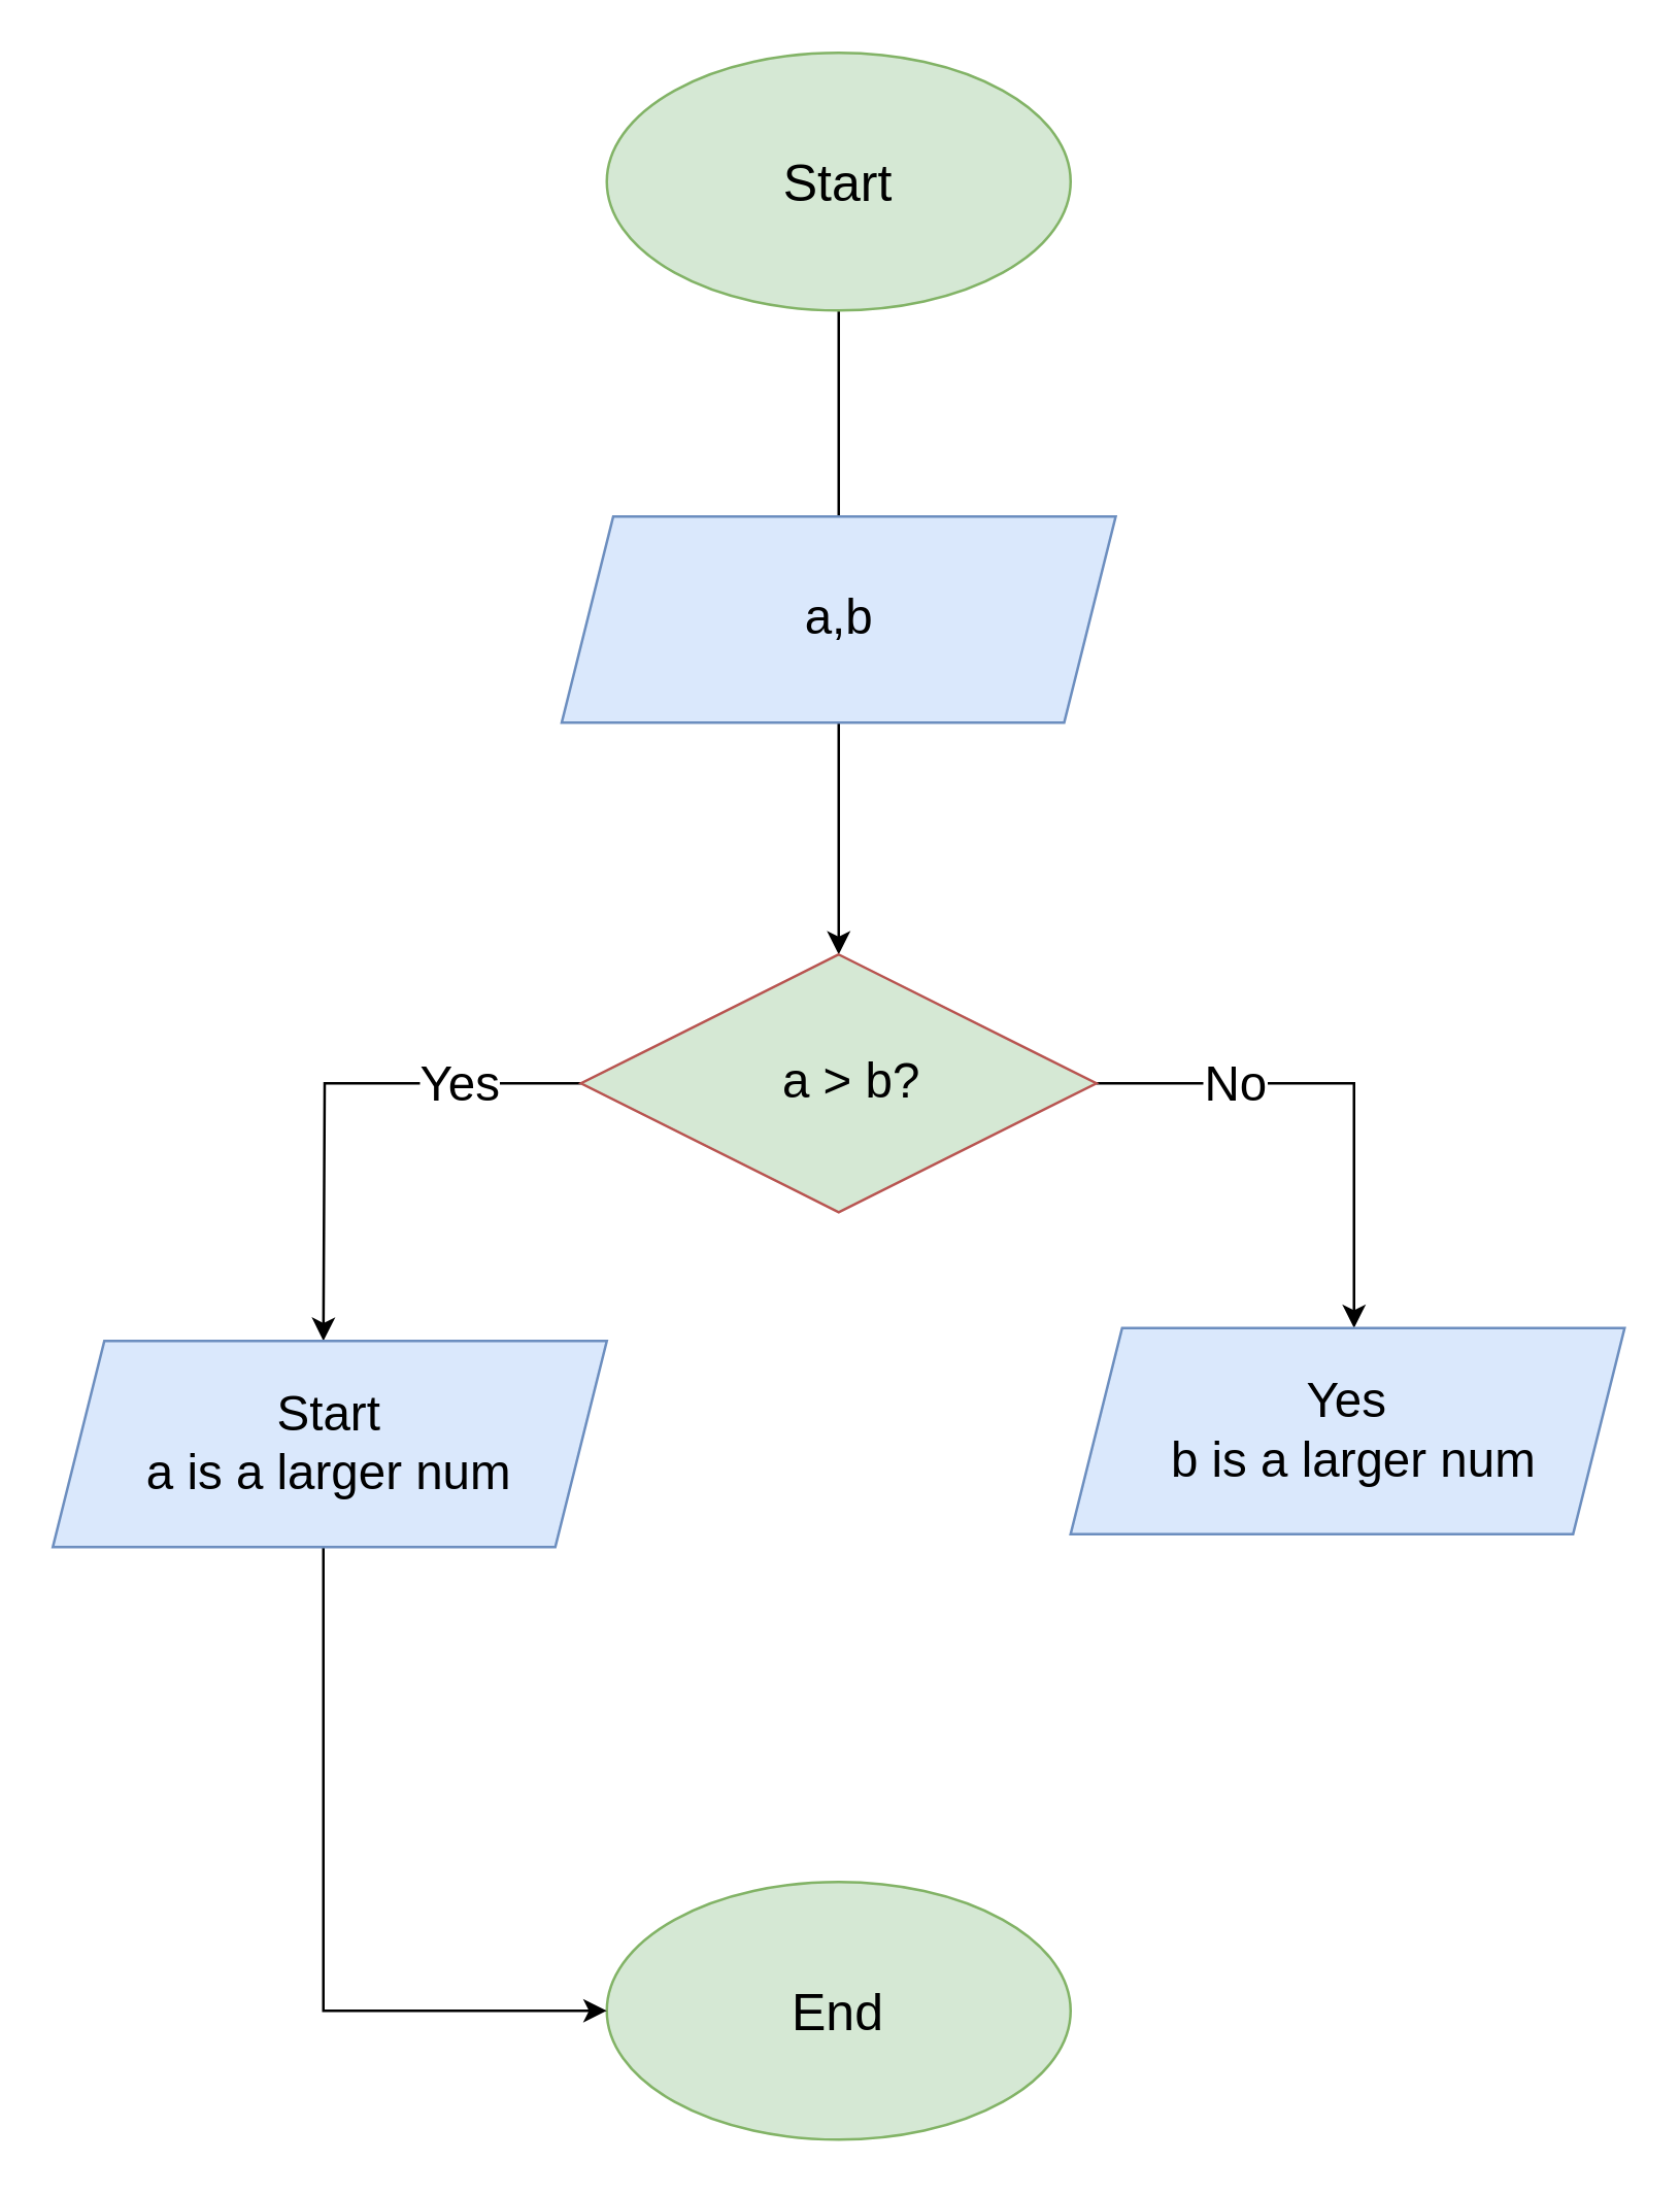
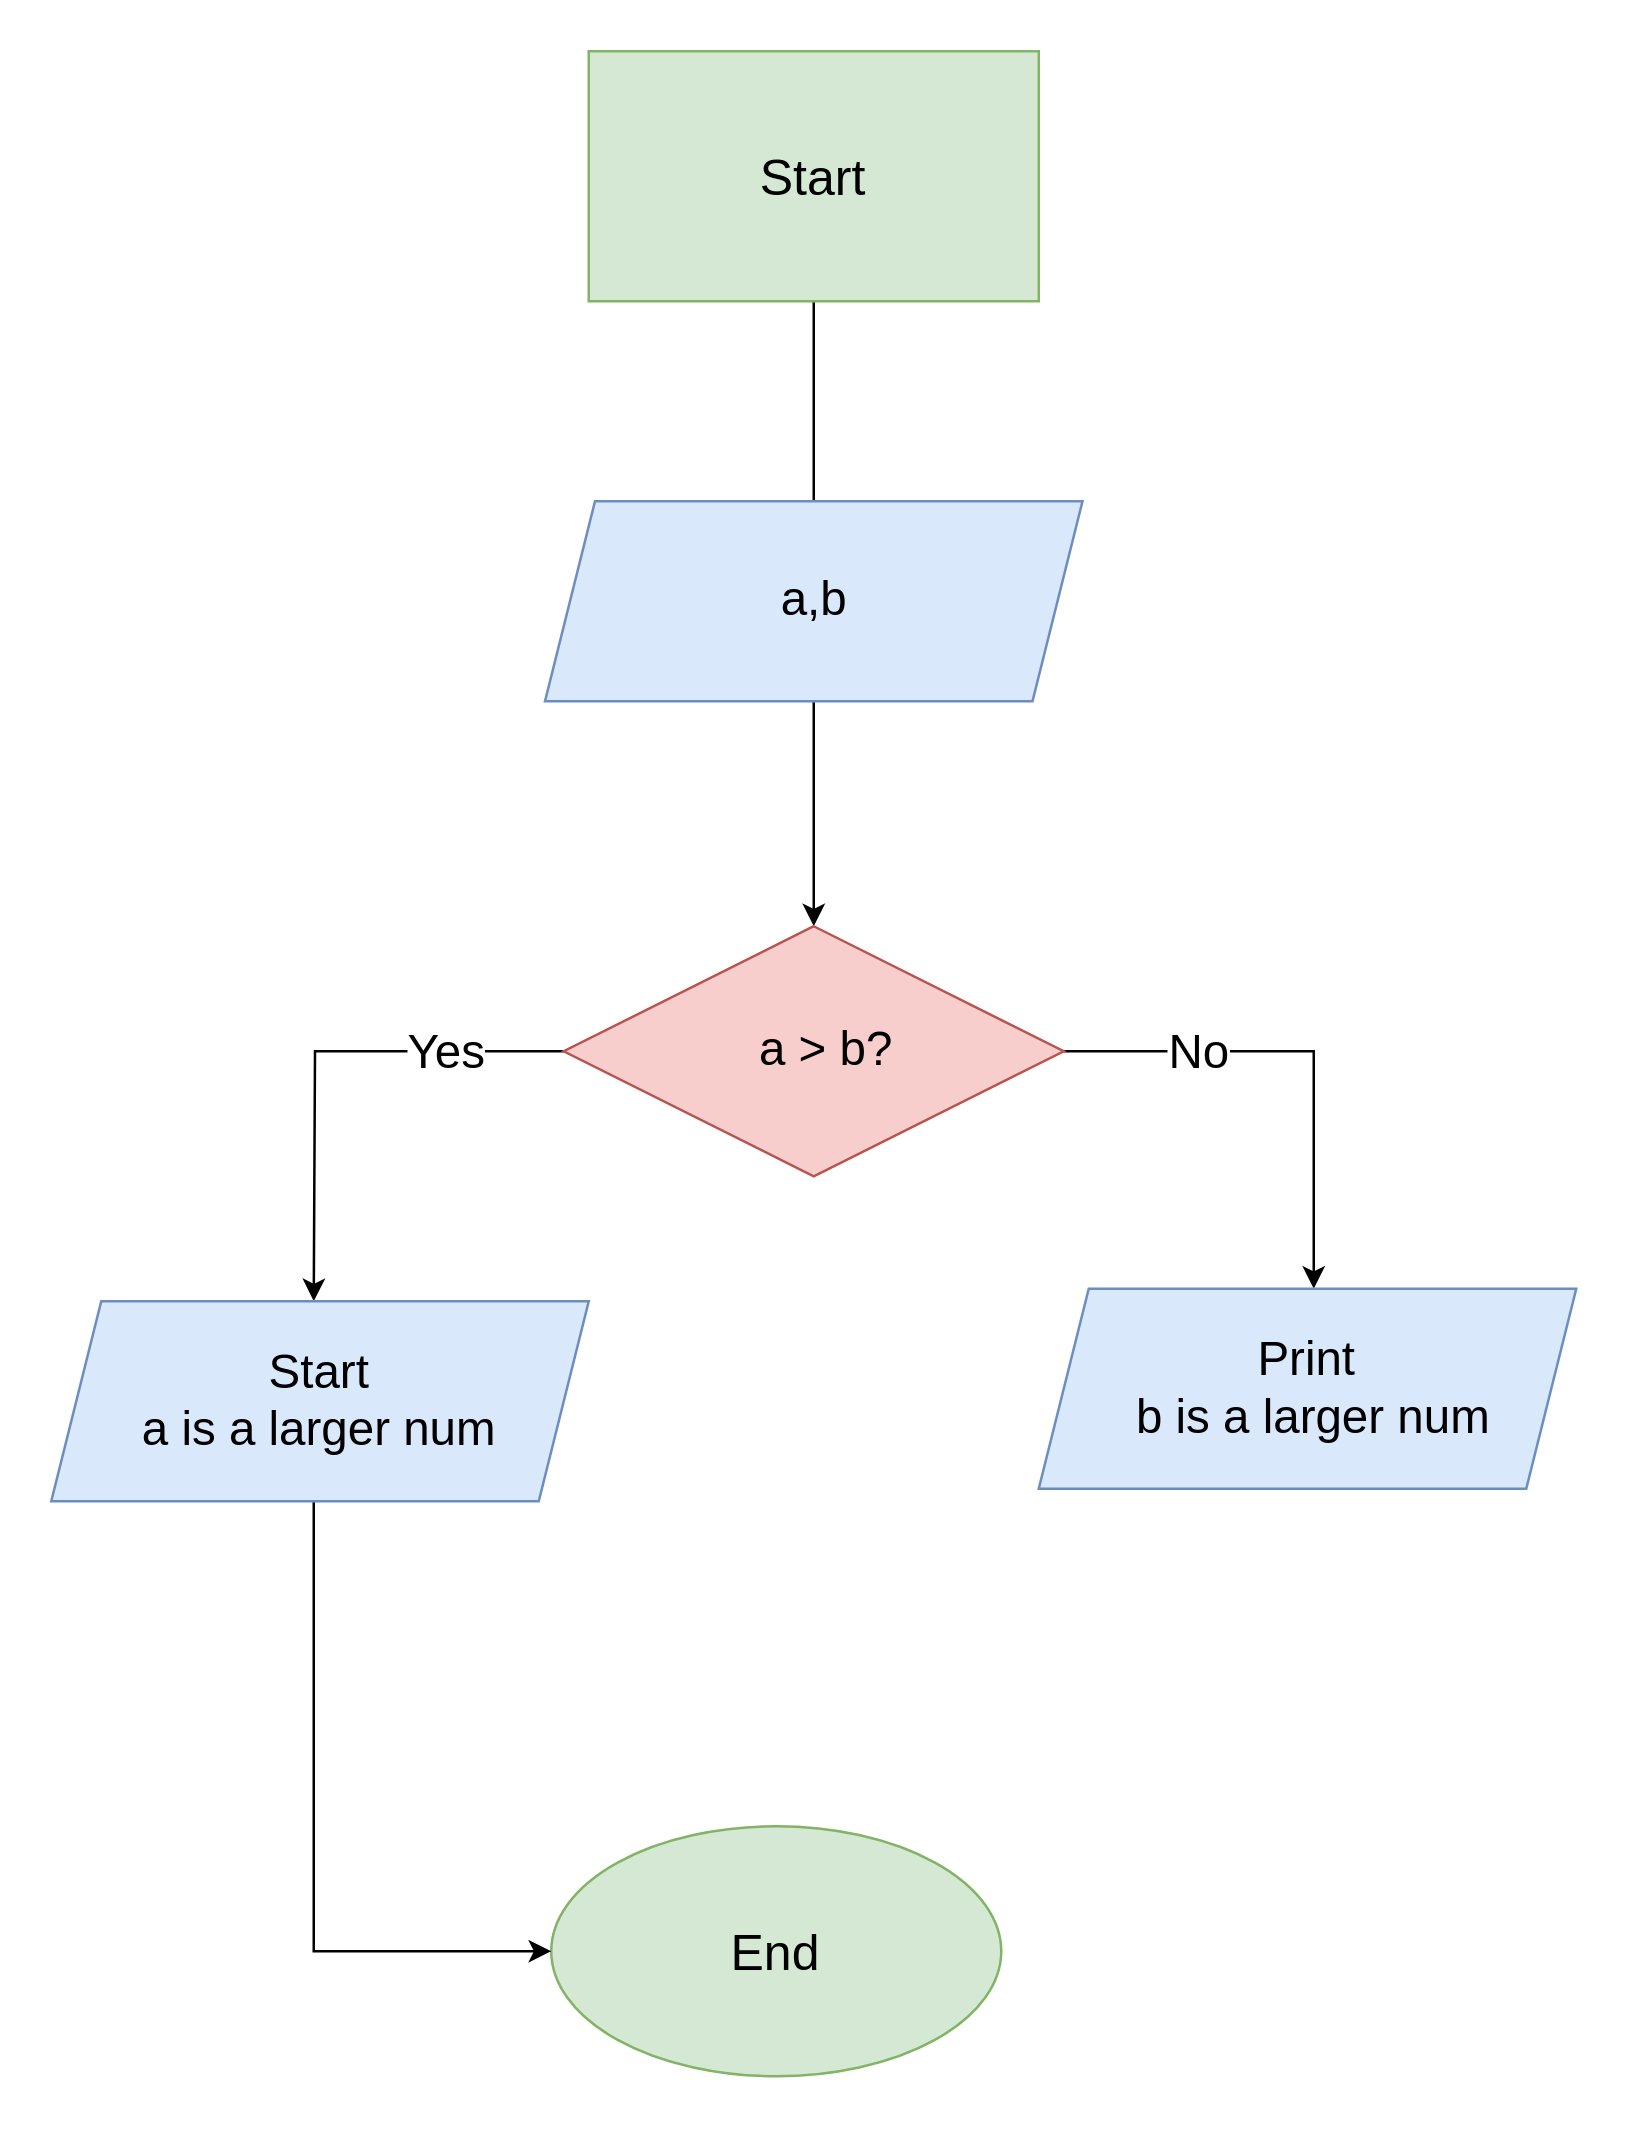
  <mxCell id="0" />
  <mxCell id="1" parent="0" />
  <mxCell id="2" style="edgeStyle=orthogonalEdgeStyle;rounded=0;orthogonalLoop=1;jettySize=auto;html=1;fontSize=20;" parent="1" source="3" edge="1"><mxGeometry relative="1" as="geometry"><mxPoint x="325" y="210" as="targetPoint" /></mxGeometry></mxCell>
- <mxCell id="3" value="&lt;font style=&quot;font-size: 20px;&quot;&gt;Start&lt;/font&gt;" style="ellipse;whiteSpace=wrap;html=1;fillColor=#d5e8d4;strokeColor=#82b366;" parent="1" vertex="1"><mxGeometry x="235" y="20" width="180" height="100" as="geometry" /></mxCell>
+ <mxCell id="3" value="&lt;font style=&quot;font-size: 20px;&quot;&gt;Start&lt;/font&gt;" style="whiteSpace=wrap;html=1;fillColor=#d5e8d4;strokeColor=#82b366;rounded=0;" parent="1" vertex="1"><mxGeometry x="235" y="20" width="180" height="100" as="geometry" /></mxCell>
  <mxCell id="4" style="edgeStyle=orthogonalEdgeStyle;rounded=0;orthogonalLoop=1;jettySize=auto;html=1;fontSize=19;" edge="1" parent="1" source="5"><mxGeometry relative="1" as="geometry"><mxPoint x="325" y="370" as="targetPoint" /></mxGeometry></mxCell>
  <mxCell id="5" value="&lt;font style=&quot;font-size: 19px;&quot;&gt;a,b&lt;/font&gt;" style="shape=parallelogram;perimeter=parallelogramPerimeter;whiteSpace=wrap;html=1;fixedSize=1;fillColor=#dae8fc;strokeColor=#6c8ebf;" vertex="1" parent="1"><mxGeometry x="217.5" y="200" width="215" height="80" as="geometry" /></mxCell>
  <mxCell id="6" style="edgeStyle=orthogonalEdgeStyle;rounded=0;orthogonalLoop=1;jettySize=auto;html=1;fontSize=19;" edge="1" parent="1" source="10"><mxGeometry relative="1" as="geometry"><mxPoint x="125" y="520" as="targetPoint" /></mxGeometry></mxCell>
  <mxCell id="7" value="Yes" style="edgeLabel;html=1;align=center;verticalAlign=middle;resizable=0;points=[];fontSize=19;" vertex="1" connectable="0" parent="6"><mxGeometry x="-0.52" y="3" relative="1" as="geometry"><mxPoint y="-3" as="offset" /></mxGeometry></mxCell>
  <mxCell id="8" style="edgeStyle=orthogonalEdgeStyle;rounded=0;orthogonalLoop=1;jettySize=auto;html=1;fontSize=19;exitX=1;exitY=0.5;exitDx=0;exitDy=0;" edge="1" parent="1" source="10" target="14"><mxGeometry relative="1" as="geometry"><Array as="points"><mxPoint x="525" y="420" /></Array></mxGeometry></mxCell>
  <mxCell id="9" value="No" style="edgeLabel;html=1;align=center;verticalAlign=middle;resizable=0;points=[];fontSize=19;" vertex="1" connectable="0" parent="8"><mxGeometry x="-0.456" relative="1" as="geometry"><mxPoint as="offset" /></mxGeometry></mxCell>
- <mxCell id="10" value="&amp;nbsp; a &amp;gt; b?" style="rhombus;whiteSpace=wrap;html=1;fontSize=19;fillColor=#d5e8d4;strokeColor=#b85450;" vertex="1" parent="1"><mxGeometry x="225" y="370" width="200" height="100" as="geometry" /></mxCell>
- <mxCell id="11" value="&lt;font style=&quot;font-size: 20px;&quot;&gt;End&lt;/font&gt;" style="ellipse;whiteSpace=wrap;html=1;fillColor=#d5e8d4;strokeColor=#82b366;" vertex="1" parent="1"><mxGeometry x="235" y="730" width="180" height="100" as="geometry" /></mxCell>
+ <mxCell id="10" value="&amp;nbsp; a &amp;gt; b?" style="rhombus;whiteSpace=wrap;html=1;fontSize=19;fillColor=#f8cecc;strokeColor=#b85450;" vertex="1" parent="1"><mxGeometry x="225" y="370" width="200" height="100" as="geometry" /></mxCell>
+ <mxCell id="11" value="&lt;font style=&quot;font-size: 20px;&quot;&gt;End&lt;/font&gt;" style="ellipse;whiteSpace=wrap;html=1;fillColor=#d5e8d4;strokeColor=#82b366;" vertex="1" parent="1"><mxGeometry x="220" y="730" width="180" height="100" as="geometry" /></mxCell>
  <mxCell id="12" style="edgeStyle=orthogonalEdgeStyle;rounded=0;orthogonalLoop=1;jettySize=auto;html=1;entryX=0;entryY=0.5;entryDx=0;entryDy=0;fontSize=19;" edge="1" parent="1" source="13" target="11"><mxGeometry relative="1" as="geometry"><Array as="points"><mxPoint x="125" y="780" /></Array></mxGeometry></mxCell>
  <mxCell id="13" value="&lt;font style=&quot;font-size: 19px;&quot;&gt;Start &lt;br&gt;&amp;nbsp;a is a larger num&amp;nbsp;&lt;/font&gt;" style="shape=parallelogram;perimeter=parallelogramPerimeter;whiteSpace=wrap;html=1;fixedSize=1;fillColor=#dae8fc;strokeColor=#6c8ebf;" vertex="1" parent="1"><mxGeometry x="20" y="520" width="215" height="80" as="geometry" /></mxCell>
- <mxCell id="14" value="&lt;span style=&quot;font-size: 19px;&quot;&gt;Yes&lt;br&gt;&amp;nbsp;b is a larger num&lt;br&gt;&lt;/span&gt;" style="shape=parallelogram;perimeter=parallelogramPerimeter;whiteSpace=wrap;html=1;fixedSize=1;fillColor=#dae8fc;strokeColor=#6c8ebf;" vertex="1" parent="1"><mxGeometry x="415" y="515" width="215" height="80" as="geometry" /></mxCell>
+ <mxCell id="14" value="&lt;span style=&quot;font-size: 19px;&quot;&gt;Print&lt;br&gt;&amp;nbsp;b is a larger num&lt;br&gt;&lt;/span&gt;" style="shape=parallelogram;perimeter=parallelogramPerimeter;whiteSpace=wrap;html=1;fixedSize=1;fillColor=#dae8fc;strokeColor=#6c8ebf;" vertex="1" parent="1"><mxGeometry x="415" y="515" width="215" height="80" as="geometry" /></mxCell>
